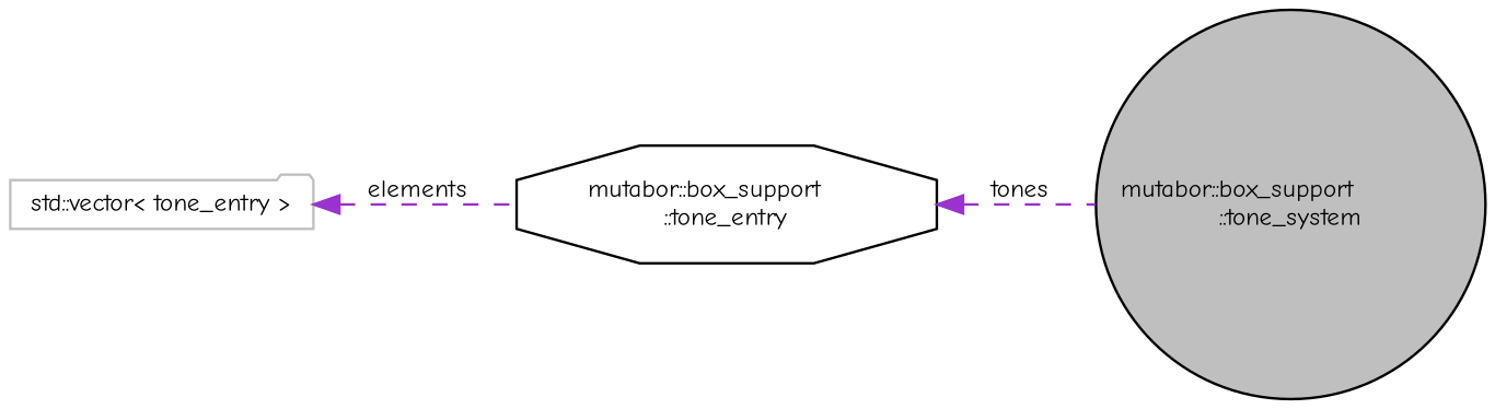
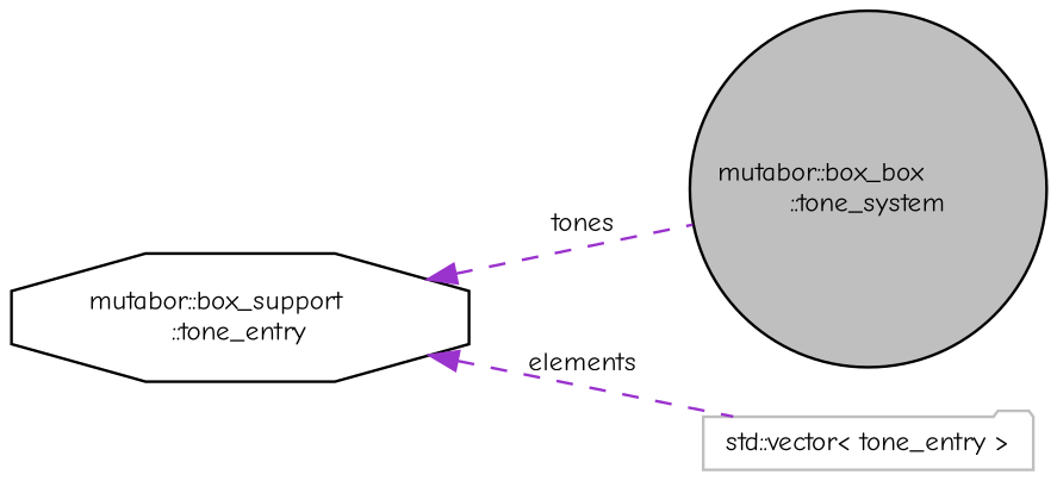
  digraph {
    fontname="Comic Neue"
    rankdir=LR
    node [color=black fillcolor=white fontname="Comic Neue" fontsize=10 style=filled]
    edge [color=darkorchid3 dir=back fontname="Comic Neue" fontsize=10 labelfontname=Sans labelfontsize=10 style=dashed]
-   n1 [fillcolor=grey75 fontcolor=black height=0.2 label="mutabor::box_support\l::tone_system" shape=circle width=0.4]
+   n1 [fillcolor=grey75 fontcolor=black height=0.2 label="mutabor::box_box\l::tone_system" shape=circle width=0.4]
    n2 [color=grey75 height=0.2 label="std::vector\< tone_entry \>" shape=folder width=0.4]
    n3 [height=0.2 label="mutabor::box_support\l::tone_entry" shape=octagon width=0.4]
    n3 -> n1 [label=" tones"]
-   n2 -> n3 [label=" elements"]
+   n3 -> n2 [label=" elements"]
  }
